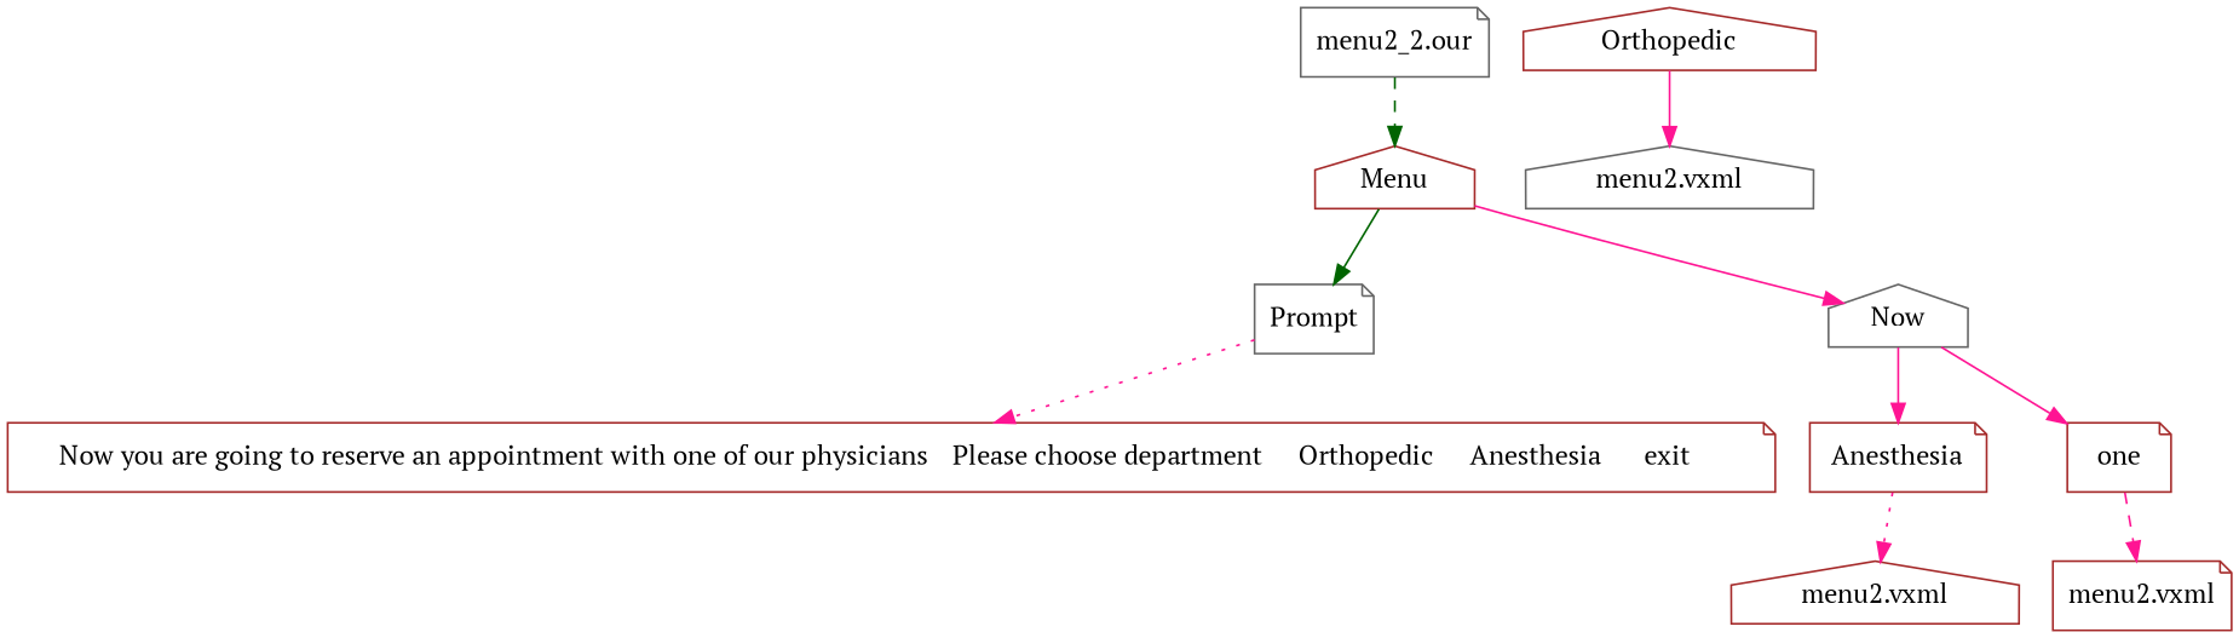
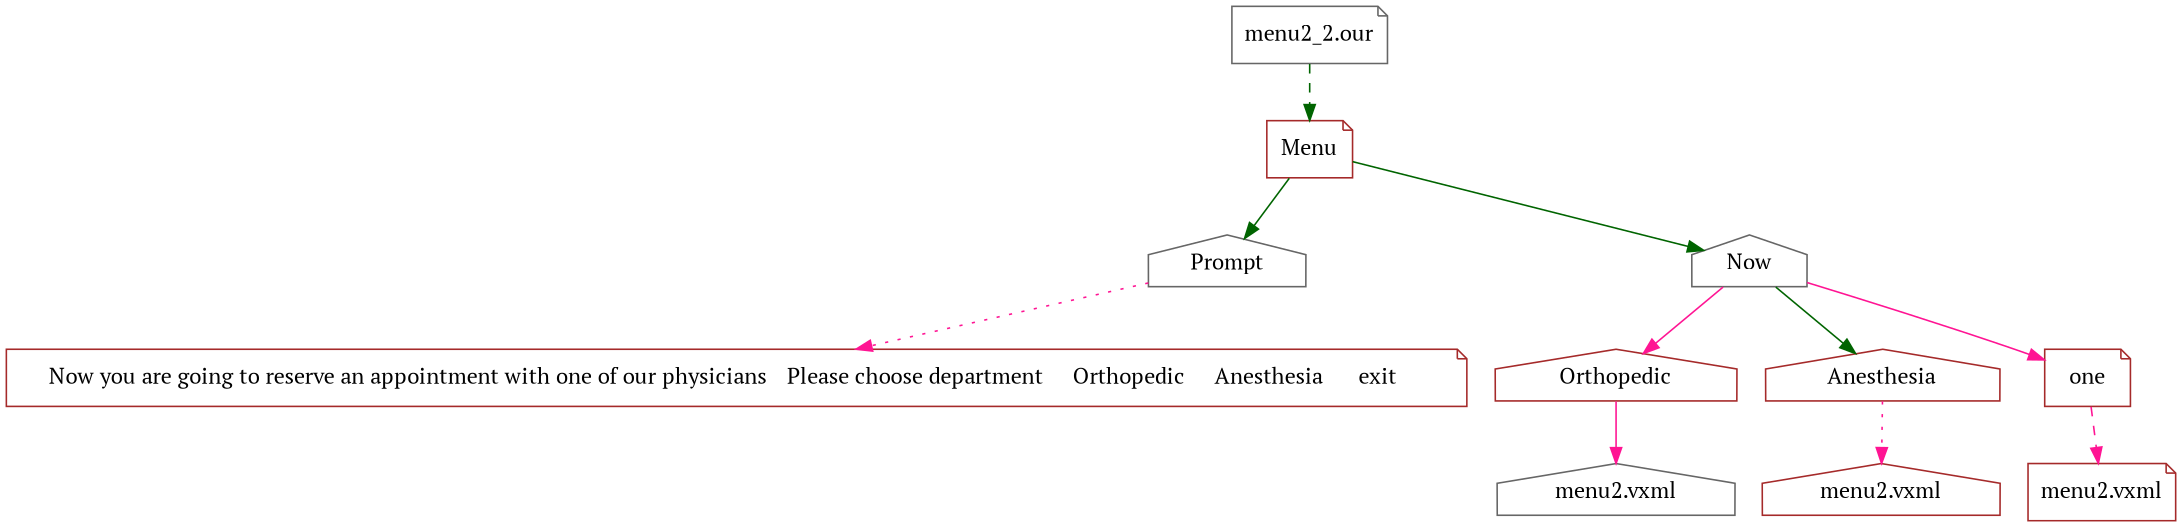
  digraph {
    fontname="PT Serif"
    node [color=brown fontname="PT Serif" shape=house]
    edge [color=deeppink fontname="PT Serif" style=solid]
    n1 [color=gray40 label="menu2_2.our" shape=note]
-   n2 [label=Menu]
-   n3 [color=gray40 label=Prompt shape=note]
+   n2 [label=Menu shape=note]
+   n3 [color=gray40 label=Prompt]
    n4 [color=gray40 label=Now]
    n5 [label="     Now you are going to reserve an appointment with one of our physicians	 Please choose department     Orthopedic	 Anesthesia	 exit	 " shape=note]
    n6 [label=" Orthopedic "]
-   n7 [label=" Anesthesia " shape=note]
+   n7 [label=" Anesthesia "]
    n8 [label=one shape=note]
    n9 [color=gray40 label="menu2.vxml"]
    n10 [label="menu2.vxml"]
    n11 [label="menu2.vxml" shape=note]
    n1 -> n2 [color=darkgreen style=dashed]
    n2 -> n3 [color=darkgreen]
-   n2 -> n4
+   n2 -> n4 [color=darkgreen]
    n3 -> n5 [style=dotted]
-   n4 -> n7
+   n4 -> n6
+   n4 -> n7 [color=darkgreen]
    n4 -> n8
    n6 -> n9
    n7 -> n10 [style=dotted]
    n8 -> n11 [style=dashed]
  }
